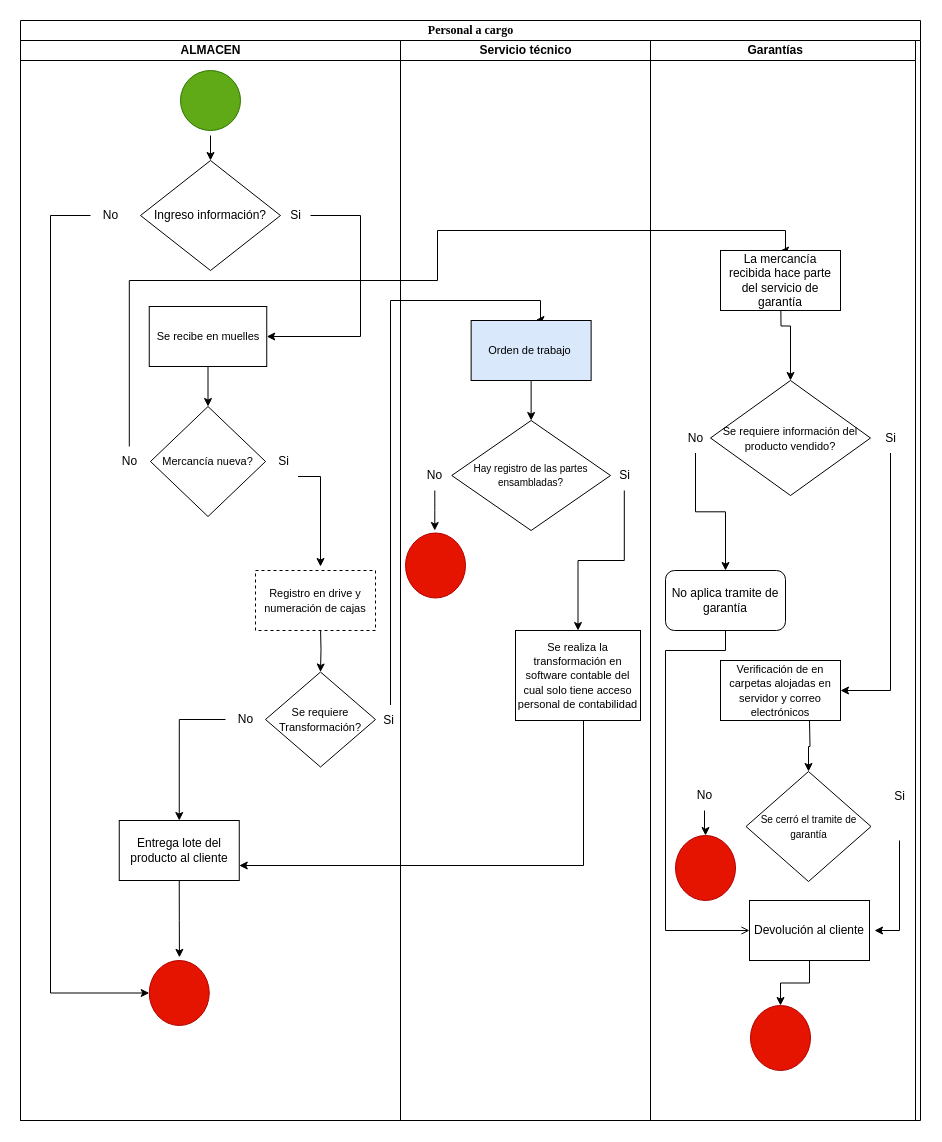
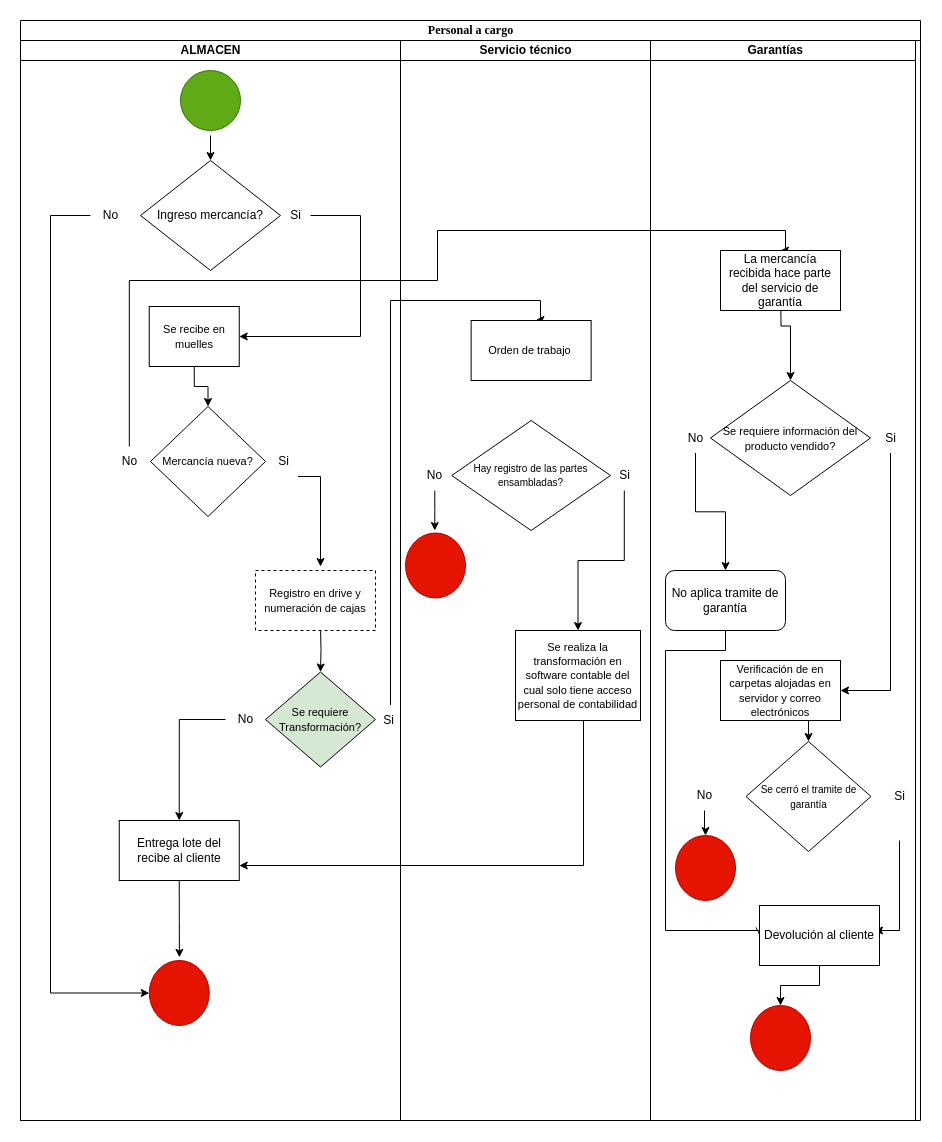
  <mxCell id="0" />
  <mxCell id="1" parent="0" />
  <mxCell id="2" value="Personal a cargo" style="swimlane;html=1;childLayout=stackLayout;startSize=20;rounded=0;shadow=0;comic=0;labelBackgroundColor=none;strokeWidth=1;fontFamily=Verdana;fontSize=12;align=center;" vertex="1" parent="1"><mxGeometry y="20" width="900" height="1100" as="geometry" x="20" /></mxCell>
  <mxCell id="3" value="ALMACEN" style="swimlane;html=1;startSize=20;" vertex="1" parent="2"><mxGeometry y="20" width="380" height="1080" as="geometry" /></mxCell>
  <mxCell id="4" style="edgeStyle=orthogonalEdgeStyle;rounded=0;orthogonalLoop=1;jettySize=auto;html=1;exitX=0;exitY=0.5;exitDx=0;exitDy=0;" edge="1" parent="3"><mxGeometry relative="1" as="geometry"><mxPoint x="70" y="520" as="targetPoint" /></mxGeometry></mxCell>
  <mxCell id="5" value="&lt;font style=&quot;font-size: 11px;&quot;&gt;Mercancía nueva?&lt;/font&gt;" style="rhombus;whiteSpace=wrap;html=1;" vertex="1" parent="3"><mxGeometry x="130" y="366" width="115" height="110" as="geometry" /></mxCell>
  <mxCell id="6" value="" style="ellipse;whiteSpace=wrap;html=1;strokeColor=#B20000;fillColor=#e51400;fontColor=#ffffff;" vertex="1" parent="3"><mxGeometry x="128.75" y="920" width="60" height="65" as="geometry" /></mxCell>
  <mxCell id="7" style="edgeStyle=orthogonalEdgeStyle;rounded=0;orthogonalLoop=1;jettySize=auto;html=1;exitX=0.5;exitY=1;exitDx=0;exitDy=0;entryX=0.5;entryY=0;entryDx=0;entryDy=0;" edge="1" parent="3" target="9"><mxGeometry relative="1" as="geometry"><mxPoint x="300" y="586" as="sourcePoint" /></mxGeometry></mxCell>
  <mxCell id="8" value="&lt;font style=&quot;font-size: 11px;&quot;&gt;Registro en drive y numeración de cajas&lt;/font&gt;" style="rounded=0;whiteSpace=wrap;html=1;dashed=1;" vertex="1" parent="3"><mxGeometry x="235" y="530" width="120" height="60" as="geometry" /></mxCell>
- <mxCell id="9" value="&lt;font style=&quot;font-size: 11px;&quot;&gt;Se requiere Transformación?&lt;/font&gt;" style="rhombus;whiteSpace=wrap;html=1;" vertex="1" parent="3"><mxGeometry x="245" y="631.5" width="110" height="95" as="geometry" /></mxCell>
- <mxCell id="10" value="Ingreso información?" style="rhombus;whiteSpace=wrap;html=1;" vertex="1" parent="3"><mxGeometry x="120" y="120" width="140" height="110" as="geometry" /></mxCell>
+ <mxCell id="9" value="&lt;font style=&quot;font-size: 11px;&quot;&gt;Se requiere Transformación?&lt;/font&gt;" style="rhombus;whiteSpace=wrap;html=1;fillColor=#d5e8d4;" vertex="1" parent="3"><mxGeometry x="245" y="631.5" width="110" height="95" as="geometry" /></mxCell>
+ <mxCell id="10" value="Ingreso mercancía?" style="rhombus;whiteSpace=wrap;html=1;" vertex="1" parent="3"><mxGeometry x="120" y="120" width="140" height="110" as="geometry" /></mxCell>
  <mxCell id="11" style="edgeStyle=orthogonalEdgeStyle;rounded=0;orthogonalLoop=1;jettySize=auto;html=1;exitX=0.5;exitY=1;exitDx=0;exitDy=0;entryX=0.5;entryY=0;entryDx=0;entryDy=0;" edge="1" parent="3" target="10"><mxGeometry relative="1" as="geometry"><mxPoint x="190" y="95" as="sourcePoint" /></mxGeometry></mxCell>
  <mxCell id="12" value="" style="ellipse;whiteSpace=wrap;html=1;aspect=fixed;fillColor=#60a917;fontColor=#ffffff;strokeColor=#2D7600;" vertex="1" parent="3"><mxGeometry x="160" y="30" width="60" height="60" as="geometry" /></mxCell>
  <mxCell id="13" style="edgeStyle=orthogonalEdgeStyle;rounded=0;orthogonalLoop=1;jettySize=auto;html=1;exitX=0.5;exitY=1;exitDx=0;exitDy=0;" edge="1" parent="3" source="14" target="5"><mxGeometry relative="1" as="geometry" /></mxCell>
- <mxCell id="14" value="&lt;font style=&quot;font-size: 11px;&quot;&gt;Se recibe en muelles&lt;/font&gt;" style="rounded=0;whiteSpace=wrap;html=1;" vertex="1" parent="3"><mxGeometry x="128.75" y="266" width="117.5" height="60" as="geometry" /></mxCell>
+ <mxCell id="14" value="&lt;font style=&quot;font-size: 11px;&quot;&gt;Se recibe en muelles&lt;/font&gt;" style="rounded=0;whiteSpace=wrap;html=1;" vertex="1" parent="3"><mxGeometry x="128.75" y="266" width="90" height="60" as="geometry" /></mxCell>
  <mxCell id="15" style="edgeStyle=orthogonalEdgeStyle;rounded=0;orthogonalLoop=1;jettySize=auto;html=1;entryX=0;entryY=0.5;entryDx=0;entryDy=0;" edge="1" parent="3" source="16" target="6"><mxGeometry relative="1" as="geometry"><Array as="points"><mxPoint x="30" y="175" /><mxPoint x="30" y="952" /></Array></mxGeometry></mxCell>
  <mxCell id="16" value="No" style="text;html=1;align=center;verticalAlign=middle;resizable=0;points=[];autosize=1;strokeColor=none;fillColor=none;" vertex="1" parent="3"><mxGeometry x="70" y="160" width="40" height="30" as="geometry" /></mxCell>
  <mxCell id="17" style="edgeStyle=orthogonalEdgeStyle;rounded=0;orthogonalLoop=1;jettySize=auto;html=1;entryX=1;entryY=0.5;entryDx=0;entryDy=0;" edge="1" parent="3" source="18" target="14"><mxGeometry relative="1" as="geometry"><Array as="points"><mxPoint x="340" y="175" /><mxPoint x="340" y="296" /></Array></mxGeometry></mxCell>
  <mxCell id="18" value="Si" style="text;html=1;align=center;verticalAlign=middle;resizable=0;points=[];autosize=1;strokeColor=none;fillColor=none;" vertex="1" parent="3"><mxGeometry x="260" y="160" width="30" height="30" as="geometry" /></mxCell>
  <mxCell id="19" value="Si" style="text;html=1;align=center;verticalAlign=middle;resizable=0;points=[];autosize=1;strokeColor=none;fillColor=none;" vertex="1" parent="3"><mxGeometry x="247.5" y="406" width="30" height="30" as="geometry" /></mxCell>
  <mxCell id="20" style="edgeStyle=orthogonalEdgeStyle;rounded=0;orthogonalLoop=1;jettySize=auto;html=1;entryX=0.5;entryY=0;entryDx=0;entryDy=0;" edge="1" parent="3" source="19"><mxGeometry relative="1" as="geometry"><mxPoint x="300" y="526" as="targetPoint" /><Array as="points"><mxPoint x="300" y="436" /></Array></mxGeometry></mxCell>
  <mxCell id="21" value="No" style="text;html=1;align=center;verticalAlign=middle;resizable=0;points=[];autosize=1;strokeColor=none;fillColor=none;" vertex="1" parent="3"><mxGeometry x="88.75" y="406" width="40" height="30" as="geometry" /></mxCell>
  <mxCell id="22" style="edgeStyle=orthogonalEdgeStyle;rounded=0;orthogonalLoop=1;jettySize=auto;html=1;entryX=0.5;entryY=0;entryDx=0;entryDy=0;" edge="1" parent="3" source="23" target="25"><mxGeometry relative="1" as="geometry"><Array as="points"><mxPoint x="159" y="679" /></Array></mxGeometry></mxCell>
  <mxCell id="23" value="No" style="text;html=1;align=center;verticalAlign=middle;resizable=0;points=[];autosize=1;strokeColor=none;fillColor=none;" vertex="1" parent="3"><mxGeometry x="205" y="664" width="40" height="30" as="geometry" /></mxCell>
  <mxCell id="24" value="Si" style="text;html=1;align=center;verticalAlign=middle;resizable=0;points=[];autosize=1;strokeColor=none;fillColor=none;" vertex="1" parent="3"><mxGeometry x="353" y="664.5" width="30" height="30" as="geometry" /></mxCell>
- <mxCell id="25" value="Entrega lote del producto al cliente" style="whiteSpace=wrap;html=1;" vertex="1" parent="3"><mxGeometry x="98.75" y="780" width="120" height="60" as="geometry" /></mxCell>
+ <mxCell id="25" value="Entrega lote del recibe al cliente" style="whiteSpace=wrap;html=1;" vertex="1" parent="3"><mxGeometry x="98.75" y="780" width="120" height="60" as="geometry" /></mxCell>
  <mxCell id="26" style="edgeStyle=orthogonalEdgeStyle;rounded=0;orthogonalLoop=1;jettySize=auto;html=1;exitX=0.5;exitY=1;exitDx=0;exitDy=0;entryX=0.503;entryY=-0.048;entryDx=0;entryDy=0;entryPerimeter=0;" edge="1" parent="3" source="25" target="6"><mxGeometry relative="1" as="geometry" /></mxCell>
  <mxCell id="27" style="edgeStyle=orthogonalEdgeStyle;rounded=0;orthogonalLoop=1;jettySize=auto;html=1;entryX=0.54;entryY=-0.01;entryDx=0;entryDy=0;entryPerimeter=0;" edge="1" parent="2" source="24" target="33"><mxGeometry relative="1" as="geometry"><Array as="points"><mxPoint x="370" y="280" /><mxPoint x="520" y="280" /><mxPoint x="520" y="299" /></Array></mxGeometry></mxCell>
  <mxCell id="28" style="edgeStyle=orthogonalEdgeStyle;rounded=0;orthogonalLoop=1;jettySize=auto;html=1;entryX=0.5;entryY=0;entryDx=0;entryDy=0;" edge="1" parent="2" source="21" target="53"><mxGeometry relative="1" as="geometry"><Array as="points"><mxPoint x="109" y="260" /><mxPoint x="417" y="260" /><mxPoint x="417" y="210" /><mxPoint x="765" y="210" /></Array></mxGeometry></mxCell>
  <mxCell id="29" style="edgeStyle=orthogonalEdgeStyle;rounded=0;orthogonalLoop=1;jettySize=auto;html=1;entryX=1;entryY=0.75;entryDx=0;entryDy=0;" edge="1" parent="2" source="35" target="25"><mxGeometry relative="1" as="geometry"><Array as="points"><mxPoint x="563" y="845" /></Array></mxGeometry></mxCell>
  <mxCell id="30" value="&amp;nbsp; &amp;nbsp; &amp;nbsp; &amp;nbsp; &amp;nbsp; &amp;nbsp; &amp;nbsp; &amp;nbsp; &amp;nbsp; &amp;nbsp; &amp;nbsp; &amp;nbsp; &amp;nbsp; &amp;nbsp; &amp;nbsp; &amp;nbsp; &amp;nbsp; &amp;nbsp; &amp;nbsp; &amp;nbsp; &amp;nbsp; &amp;nbsp; &amp;nbsp; &amp;nbsp; &amp;nbsp; &amp;nbsp; &amp;nbsp; &amp;nbsp; &amp;nbsp; &amp;nbsp; &amp;nbsp; &amp;nbsp; &amp;nbsp; &amp;nbsp; &amp;nbsp; Garantías" style="swimlane;html=1;startSize=20;" vertex="1" parent="2"><mxGeometry x="380" y="20" width="515" height="1080" as="geometry" /></mxCell>
  <mxCell id="31" value="&lt;font style=&quot;vertical-align: inherit;&quot;&gt;&lt;font style=&quot;vertical-align: inherit;&quot;&gt;Servicio técnico&lt;/font&gt;&lt;/font&gt;" style="swimlane;html=1;startSize=20;" vertex="1" parent="30"><mxGeometry width="250" height="1080" as="geometry" /></mxCell>
- <mxCell id="32" style="edgeStyle=orthogonalEdgeStyle;rounded=0;orthogonalLoop=1;jettySize=auto;html=1;exitX=0.5;exitY=1;exitDx=0;exitDy=0;entryX=0.5;entryY=0;entryDx=0;entryDy=0;" edge="1" parent="31" source="33" target="34"><mxGeometry relative="1" as="geometry" /></mxCell>
- <mxCell id="33" value="&lt;font style=&quot;font-size: 11px;&quot;&gt;Orden de trabajo&amp;nbsp;&lt;/font&gt;" style="rounded=0;whiteSpace=wrap;html=1;fillColor=#dae8fc;" vertex="1" parent="31"><mxGeometry x="70.63" y="280" width="120" height="60" as="geometry" /></mxCell>
+ <mxCell id="33" value="&lt;font style=&quot;font-size: 11px;&quot;&gt;Orden de trabajo&amp;nbsp;&lt;/font&gt;" style="rounded=0;whiteSpace=wrap;html=1;" vertex="1" parent="31"><mxGeometry x="70.63" y="280" width="120" height="60" as="geometry" /></mxCell>
  <mxCell id="34" value="&lt;p style=&quot;line-height: 110%;&quot;&gt;&lt;font style=&quot;font-size: 10px;&quot;&gt;Hay registro de las partes ensambladas?&lt;/font&gt;&lt;/p&gt;" style="rhombus;whiteSpace=wrap;html=1;align=center;" vertex="1" parent="31"><mxGeometry x="51.25" y="380" width="158.75" height="110" as="geometry" /></mxCell>
  <mxCell id="35" value="&lt;font style=&quot;font-size: 11px;&quot;&gt;Se realiza la transformación en software contable del cual solo tiene acceso personal de contabilidad&lt;/font&gt;" style="rounded=0;whiteSpace=wrap;html=1;" vertex="1" parent="31"><mxGeometry x="115" y="590" width="125" height="90" as="geometry" /></mxCell>
  <mxCell id="36" style="edgeStyle=orthogonalEdgeStyle;rounded=0;orthogonalLoop=1;jettySize=auto;html=1;" edge="1" parent="31" source="37"><mxGeometry relative="1" as="geometry"><mxPoint x="34.25" y="490" as="targetPoint" /></mxGeometry></mxCell>
  <mxCell id="37" value="No" style="text;html=1;align=center;verticalAlign=middle;resizable=0;points=[];autosize=1;strokeColor=none;fillColor=none;" vertex="1" parent="31"><mxGeometry x="14.25" y="420" width="40" height="30" as="geometry" /></mxCell>
  <mxCell id="38" style="edgeStyle=orthogonalEdgeStyle;rounded=0;orthogonalLoop=1;jettySize=auto;html=1;entryX=0.5;entryY=0;entryDx=0;entryDy=0;" edge="1" parent="31" source="39" target="35"><mxGeometry relative="1" as="geometry" /></mxCell>
  <mxCell id="39" value="Si" style="text;html=1;align=center;verticalAlign=middle;resizable=0;points=[];autosize=1;strokeColor=none;fillColor=none;" vertex="1" parent="31"><mxGeometry x="208.75" y="420" width="30" height="30" as="geometry" /></mxCell>
  <mxCell id="40" value="" style="ellipse;whiteSpace=wrap;html=1;strokeColor=#B20000;fillColor=#e51400;fontColor=#ffffff;" vertex="1" parent="31"><mxGeometry x="5" y="492.5" width="60" height="65" as="geometry" /></mxCell>
  <mxCell id="41" value="&lt;font style=&quot;font-size: 11px;&quot;&gt;Se requiere información del producto vendido?&lt;/font&gt;" style="rhombus;whiteSpace=wrap;html=1;" vertex="1" parent="30"><mxGeometry x="310" y="340" width="160" height="115" as="geometry" /></mxCell>
  <mxCell id="42" value="" style="ellipse;whiteSpace=wrap;html=1;strokeColor=#B20000;fillColor=#e51400;fontColor=#ffffff;" vertex="1" parent="30"><mxGeometry x="350" y="965" width="60" height="65" as="geometry" /></mxCell>
  <mxCell id="43" style="edgeStyle=orthogonalEdgeStyle;rounded=0;orthogonalLoop=1;jettySize=auto;html=1;exitX=0.5;exitY=1;exitDx=0;exitDy=0;entryX=0.5;entryY=0;entryDx=0;entryDy=0;" edge="1" parent="30" target="45"><mxGeometry relative="1" as="geometry"><mxPoint x="409" y="680" as="sourcePoint" /></mxGeometry></mxCell>
  <mxCell id="44" value="&lt;font style=&quot;font-size: 11px;&quot;&gt;Verificación de en carpetas alojadas en servidor y correo electrónicos&lt;/font&gt;" style="rounded=0;whiteSpace=wrap;html=1;" vertex="1" parent="30"><mxGeometry x="320" y="620" width="120" height="60" as="geometry" /></mxCell>
- <mxCell id="45" value="&lt;font style=&quot;font-size: 10px;&quot;&gt;Se cerró el tramite de garantía&lt;/font&gt;" style="rhombus;whiteSpace=wrap;html=1;" vertex="1" parent="30"><mxGeometry x="345.5" y="731" width="125" height="110" as="geometry" /></mxCell>
+ <mxCell id="45" value="&lt;font style=&quot;font-size: 10px;&quot;&gt;Se cerró el tramite de garantía&lt;/font&gt;" style="rhombus;whiteSpace=wrap;html=1;" vertex="1" parent="30"><mxGeometry x="345.5" y="701" width="125" height="110" as="geometry" /></mxCell>
  <mxCell id="46" style="edgeStyle=orthogonalEdgeStyle;rounded=0;orthogonalLoop=1;jettySize=auto;html=1;entryX=0;entryY=0.5;entryDx=0;entryDy=0;exitX=0.5;exitY=1;exitDx=0;exitDy=0;endArrow=open;" edge="1" parent="30" source="47" target="55"><mxGeometry relative="1" as="geometry"><mxPoint x="325" y="610" as="sourcePoint" /><Array as="points"><mxPoint x="325" y="610" /><mxPoint x="265" y="610" /><mxPoint x="265" y="890" /></Array></mxGeometry></mxCell>
  <mxCell id="47" value="No aplica tramite de garantía" style="rounded=1;whiteSpace=wrap;html=1;" vertex="1" parent="30"><mxGeometry x="265" y="530" width="120" height="60" as="geometry" /></mxCell>
  <mxCell id="48" style="edgeStyle=orthogonalEdgeStyle;rounded=0;orthogonalLoop=1;jettySize=auto;html=1;exitX=0.5;exitY=1;exitDx=0;exitDy=0;entryX=0.5;entryY=0;entryDx=0;entryDy=0;" edge="1" parent="30" target="41"><mxGeometry relative="1" as="geometry"><mxPoint x="380" y="230" as="sourcePoint" /></mxGeometry></mxCell>
  <mxCell id="49" style="edgeStyle=orthogonalEdgeStyle;rounded=0;orthogonalLoop=1;jettySize=auto;html=1;" edge="1" parent="30" source="50" target="60"><mxGeometry relative="1" as="geometry" /></mxCell>
  <mxCell id="50" value="No" style="text;html=1;align=center;verticalAlign=middle;resizable=0;points=[];autosize=1;strokeColor=none;fillColor=none;" vertex="1" parent="30"><mxGeometry x="284" y="740" width="40" height="30" as="geometry" /></mxCell>
  <mxCell id="51" style="edgeStyle=orthogonalEdgeStyle;rounded=0;orthogonalLoop=1;jettySize=auto;html=1;entryX=1;entryY=0.5;entryDx=0;entryDy=0;" edge="1" parent="30"><mxGeometry relative="1" as="geometry"><mxPoint x="498.996" y="800" as="sourcePoint" /><mxPoint x="474.03" y="890.0" as="targetPoint" /><Array as="points"><mxPoint x="499.03" y="890" /></Array></mxGeometry></mxCell>
  <mxCell id="52" value="Si" style="text;html=1;align=center;verticalAlign=middle;resizable=0;points=[];autosize=1;strokeColor=none;fillColor=none;" vertex="1" parent="30"><mxGeometry x="484" y="741" width="30" height="30" as="geometry" /></mxCell>
  <mxCell id="53" value="La mercancía recibida hace parte del servicio de garantía" style="whiteSpace=wrap;html=1;" vertex="1" parent="30"><mxGeometry x="320" y="210" width="120" height="60" as="geometry" /></mxCell>
  <mxCell id="54" style="edgeStyle=orthogonalEdgeStyle;rounded=0;orthogonalLoop=1;jettySize=auto;html=1;exitX=0.5;exitY=1;exitDx=0;exitDy=0;entryX=0.5;entryY=0;entryDx=0;entryDy=0;" edge="1" parent="30" source="55" target="42"><mxGeometry relative="1" as="geometry" /></mxCell>
- <mxCell id="55" value="Devolución al cliente" style="whiteSpace=wrap;html=1;" vertex="1" parent="30"><mxGeometry x="349" y="860" width="120" height="60" as="geometry" /></mxCell>
+ <mxCell id="55" value="Devolución al cliente" style="whiteSpace=wrap;html=1;" vertex="1" parent="30"><mxGeometry x="359" y="865" width="120" height="60" as="geometry" /></mxCell>
  <mxCell id="56" style="edgeStyle=orthogonalEdgeStyle;rounded=0;orthogonalLoop=1;jettySize=auto;html=1;entryX=0.5;entryY=0;entryDx=0;entryDy=0;" edge="1" parent="30" source="57" target="47"><mxGeometry relative="1" as="geometry" /></mxCell>
  <mxCell id="57" value="No" style="text;html=1;align=center;verticalAlign=middle;resizable=0;points=[];autosize=1;strokeColor=none;fillColor=none;" vertex="1" parent="30"><mxGeometry x="275" y="382.5" width="40" height="30" as="geometry" /></mxCell>
  <mxCell id="58" style="edgeStyle=orthogonalEdgeStyle;rounded=0;orthogonalLoop=1;jettySize=auto;html=1;entryX=1;entryY=0.5;entryDx=0;entryDy=0;" edge="1" parent="30" source="59" target="44"><mxGeometry relative="1" as="geometry"><Array as="points"><mxPoint x="490" y="650" /></Array></mxGeometry></mxCell>
  <mxCell id="59" value="Si" style="text;html=1;align=center;verticalAlign=middle;resizable=0;points=[];autosize=1;strokeColor=none;fillColor=none;" vertex="1" parent="30"><mxGeometry x="475" y="382.5" width="30" height="30" as="geometry" /></mxCell>
  <mxCell id="60" value="" style="ellipse;whiteSpace=wrap;html=1;strokeColor=#B20000;fillColor=#e51400;fontColor=#ffffff;" vertex="1" parent="30"><mxGeometry x="275" y="795" width="60" height="65" as="geometry" /></mxCell>
